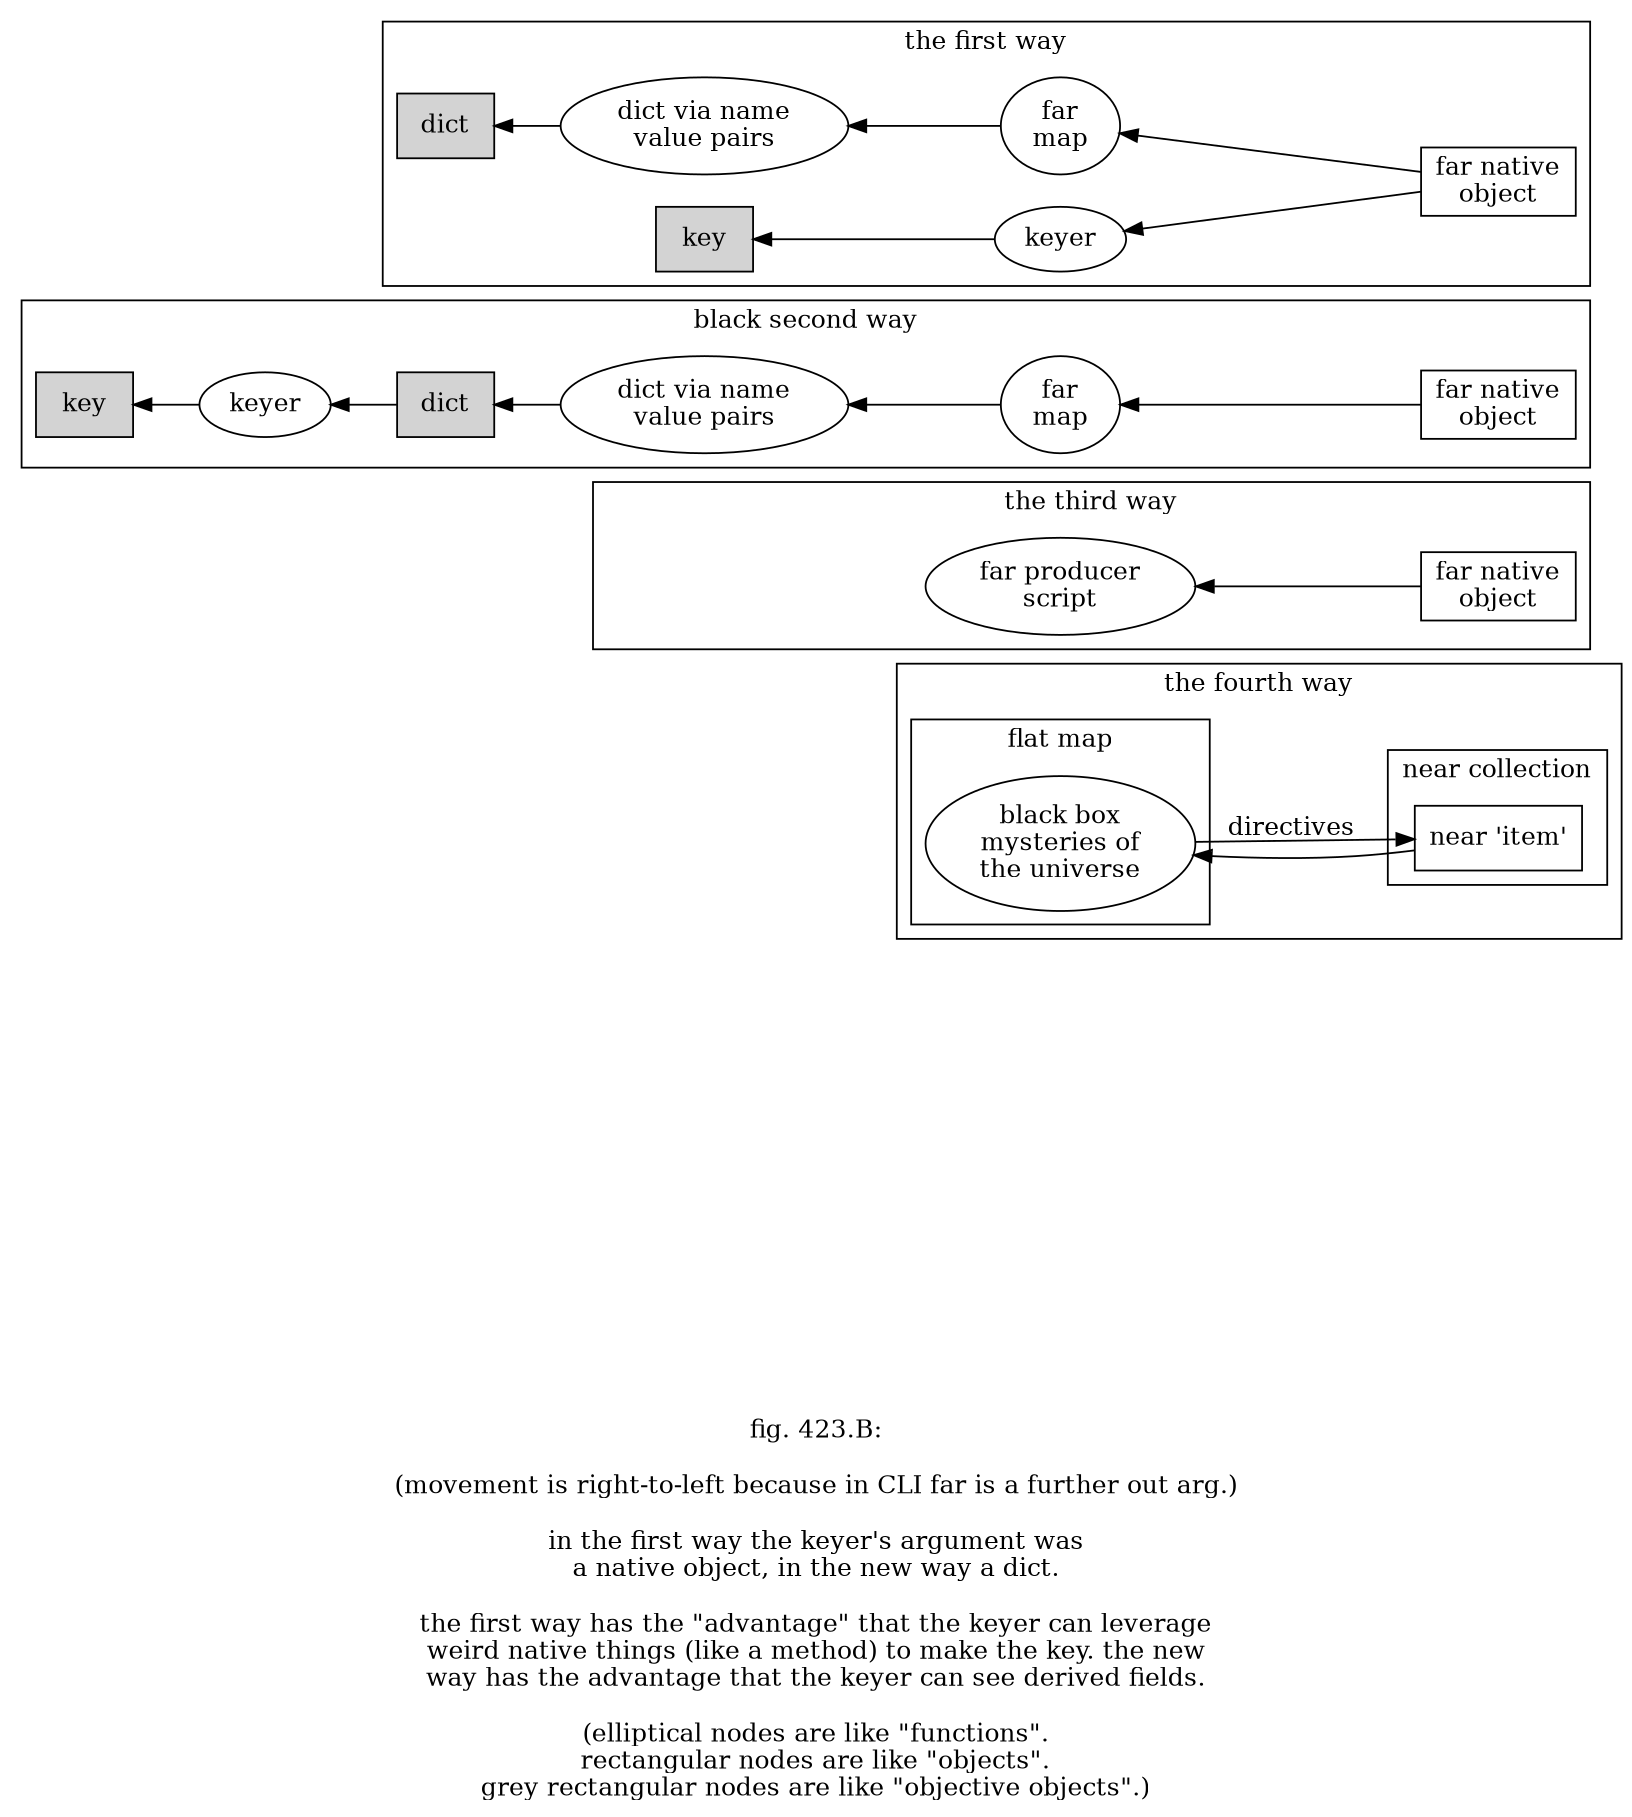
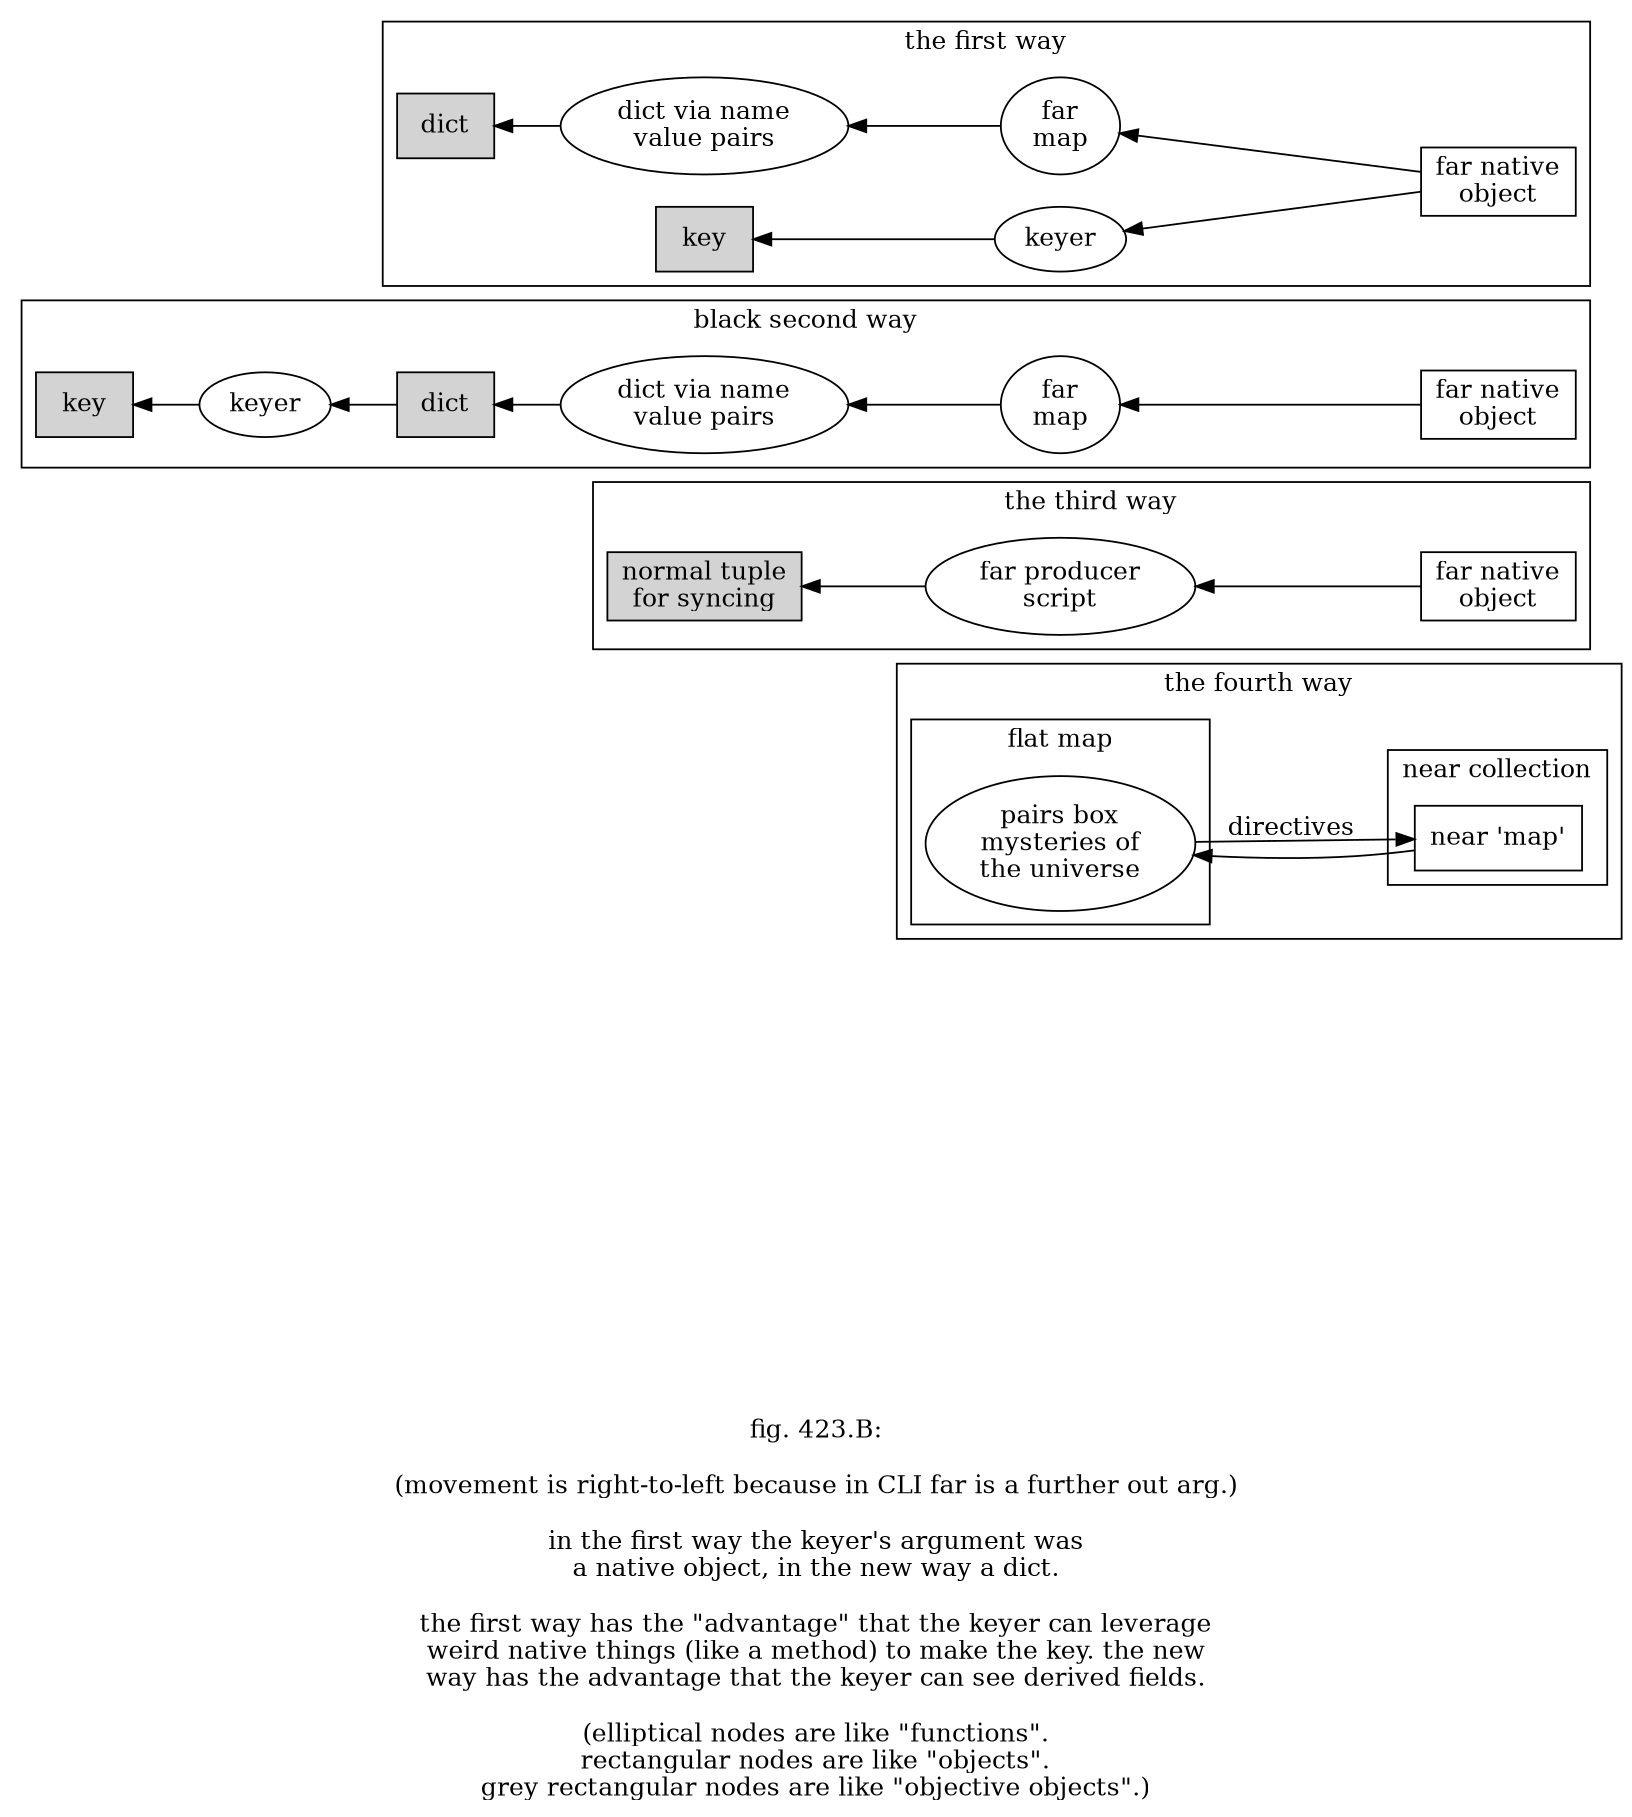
  digraph {
    label="\nfig. 423.B:\n\n(movement is right-to-left because in CLI far is a further out arg.)\n\nin the first way the keyer's argument was\na native object, in the new way a dict.\n\nthe first way has the \"advantage\" that the keyer can leverage\nweird native things (like a method) to make the key. the new\nway has the advantage that the keyer can see derived fields.\n\n(elliptical nodes are like \"functions\".\nrectangular nodes are like \"objects\".\ngrey rectangular nodes are like \"objective objects\".)\n"
    rankdir=RL
    node [shape=rect]
-   n1 [label="near 'item'"]
-   n2 [label="black box\nmysteries of\nthe universe" shape=""]
+   n1 [label="near 'map'"]
+   n2 [label="pairs box\nmysteries of\nthe universe" shape=""]
    n3 [label="far native\nobject"]
    n4 [label="far producer\nscript" shape=""]
+   n5 [label="normal tuple\nfor syncing" style=filled]
    n6 [label="dict via name\nvalue pairs\n" shape=""]
    n7 [label=key style=filled]
    n8 [label=keyer shape=""]
    n9 [label=dict style=filled]
    n10 [label="far\nmap" shape=""]
    n11 [label="far native\nobject\n"]
    n12 [label="dict via name\nvalue pairs\n" shape=""]
    n13 [label=key style=filled]
    n14 [label=keyer shape=""]
    n15 [label=dict style=filled]
    n16 [label="far\nmap\n" shape=""]
    n17 [label="far native\nobject\n"]
    subgraph cluster_1 {
      label="the fourth way"
      subgraph cluster_2 {
        label="near collection"
        n1
      }
      subgraph cluster_3 {
        label="flat map"
        n2
      }
    }
    subgraph cluster_4 {
      label="the third way"
      n3
      n4
+     n5
    }
    subgraph cluster_5 {
      label="black second way"
      n6
      n7
      n8
      n9
      n10
      n11
    }
    subgraph cluster_6 {
      label="the first way"
      n12
      n13
      n14
      n15
      n16
      n17
    }
    n1 -> n2
    n2 -> n1 [label=directives]
    n3 -> n4
+   n4 -> n5
    n6 -> n9
    n8 -> n7
    n9 -> n8
    n10 -> n6
    n11 -> n10
    n12 -> n15
    n14 -> n13
    n16 -> n12
    n17 -> n14
    n17 -> n16
  }
